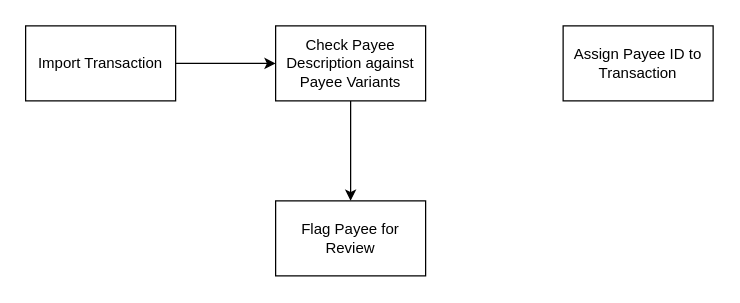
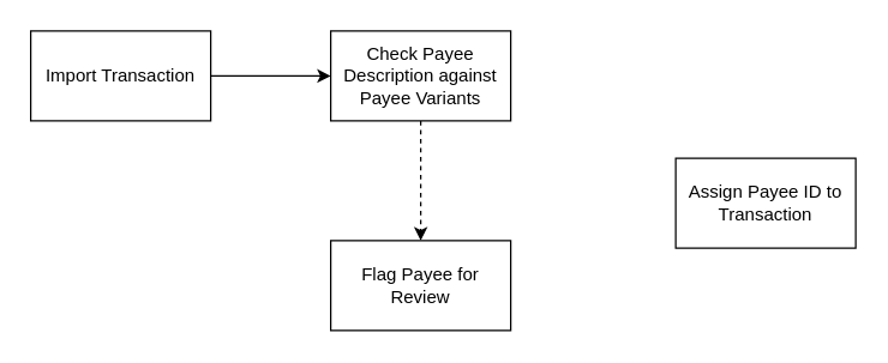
  <mxCell id="0" />
  <mxCell id="1" parent="0" />
  <mxCell id="2" value="" style="edgeStyle=orthogonalEdgeStyle;rounded=0;orthogonalLoop=1;jettySize=auto;html=1;" edge="1" parent="1" source="3" target="5"><mxGeometry relative="1" as="geometry" /></mxCell>
  <mxCell id="3" value="Import Transaction" style="rounded=0;whiteSpace=wrap;html=1;" vertex="1" parent="1"><mxGeometry x="20" y="20" width="120" height="60" as="geometry" /></mxCell>
- <mxCell id="4" value="" style="edgeStyle=orthogonalEdgeStyle;rounded=0;orthogonalLoop=1;jettySize=auto;html=1;" edge="1" parent="1" source="5" target="7"><mxGeometry relative="1" as="geometry" /></mxCell>
+ <mxCell id="4" value="" style="edgeStyle=orthogonalEdgeStyle;rounded=0;orthogonalLoop=1;jettySize=auto;html=1;dashed=1;" edge="1" parent="1" source="5" target="7"><mxGeometry relative="1" as="geometry" /></mxCell>
  <mxCell id="5" value="Check Payee Description against Payee Variants" style="rounded=0;whiteSpace=wrap;html=1;" vertex="1" parent="1"><mxGeometry x="220" y="20" width="120" height="60" as="geometry" /></mxCell>
- <mxCell id="6" value="Assign Payee ID to Transaction" style="rounded=0;whiteSpace=wrap;html=1;" vertex="1" parent="1"><mxGeometry x="450" y="20" width="120" height="60" as="geometry" /></mxCell>
+ <mxCell id="6" value="Assign Payee ID to Transaction" style="rounded=0;whiteSpace=wrap;html=1;" vertex="1" parent="1"><mxGeometry x="450" y="105" width="120" height="60" as="geometry" /></mxCell>
  <mxCell id="7" value="Flag Payee for Review" style="rounded=0;whiteSpace=wrap;html=1;" vertex="1" parent="1"><mxGeometry x="220" y="160" width="120" height="60" as="geometry" /></mxCell>
